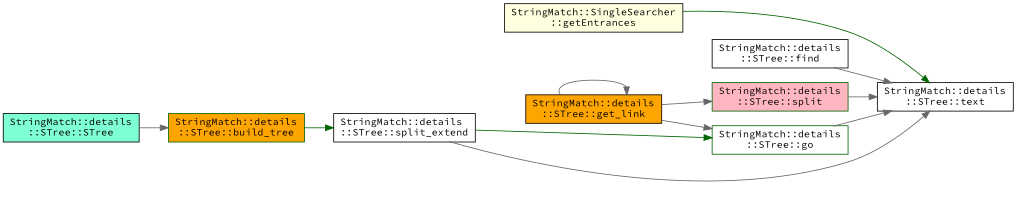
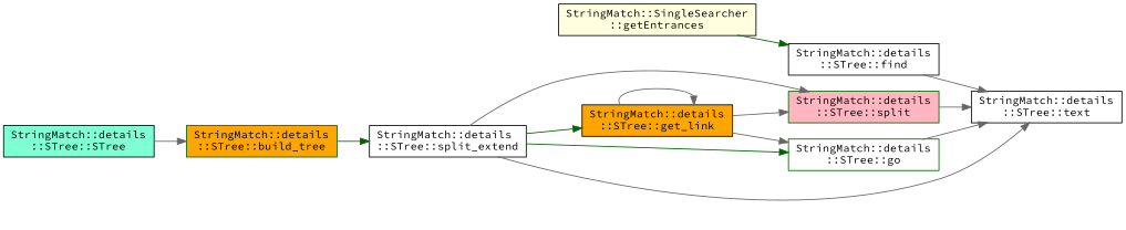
  digraph {
    fontname="Source Code Pro"
    rankdir=RL
    node [color=black fillcolor=white fontname="Source Code Pro" fontsize=12 shape=record style=filled]
    edge [color=gray40 dir=back fontname="Source Code Pro" fontsize=12 labelfontname=Helvetica labelfontsize=12 style=solid]
    n1 [fontcolor=black height=0.2 label="StringMatch::details\l::STree::text" width=0.4]
    n2 [height=0.2 label="StringMatch::details\l::STree::find" width=0.4]
    n3 [color=darkgreen height=0.2 label="StringMatch::details\l::STree::go" width=0.4]
    n4 [height=0.2 label="StringMatch::details\l::STree::split_extend" width=0.4]
    n5 [color=darkgreen fillcolor=lightpink height=0.2 label="StringMatch::details\l::STree::split" width=0.4]
    n6 [fillcolor=lightyellow height=0.2 label="StringMatch::SingleSearcher\l::getEntrances" width=0.4]
    n7 [fillcolor=orange height=0.2 label="StringMatch::details\l::STree::get_link" width=0.4]
    n8 [color=darkgreen fillcolor=orange height=0.2 label="StringMatch::details\l::STree::build_tree" width=0.4]
    n9 [fillcolor=aquamarine height=0.2 label="StringMatch::details\l::STree::STree" width=0.4]
    n1 -> n2
    n1 -> n3
    n1 -> n4
    n1 -> n5
-   n1 -> n6 [color=darkgreen]
+   n2 -> n6 [color=darkgreen]
    n3 -> n4 [color=darkgreen]
    n3 -> n7
    n4 -> n8 [color=darkgreen]
+   n5 -> n4
    n5 -> n7
+   n7 -> n4 [color=darkgreen]
    n7 -> n7
    n8 -> n9
  }
